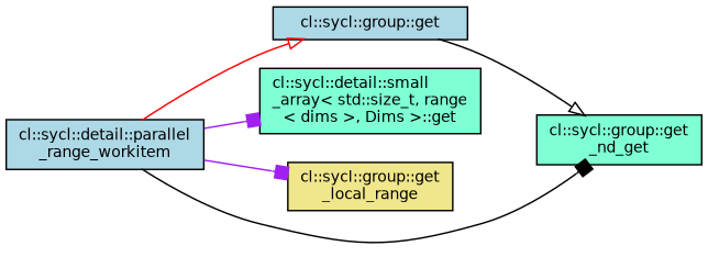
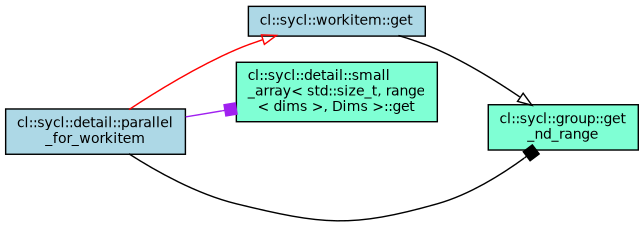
  digraph {
    rankdir=LR
    node [color=black fillcolor=lightblue fontname=Helvetica fontsize=10 shape=record style=filled]
    edge [arrowhead=box color=purple fontname=Helvetica fontsize=10 labelfontname=Helvetica labelfontsize=10 style=solid]
-   n1 [fontcolor=black height=0.2 label="cl::sycl::detail::parallel\l_range_workitem" width=0.4]
-   n2 [height=0.2 label="cl::sycl::group::get" width=0.4]
+   n1 [fontcolor=black height=0.2 label="cl::sycl::detail::parallel\l_for_workitem" width=0.4]
+   n2 [height=0.2 label="cl::sycl::workitem::get" width=0.4]
    n3 [fillcolor=aquamarine height=0.2 label="cl::sycl::detail::small\l_array\< std::size_t, range\l\< dims \>, Dims \>::get" width=0.4]
-   n4 [fillcolor=khaki height=0.2 label="cl::sycl::group::get\l_local_range" width=0.4]
-   n5 [fillcolor=aquamarine height=0.2 label="cl::sycl::group::get\l_nd_get" width=0.4]
+   n5 [fillcolor=aquamarine height=0.2 label="cl::sycl::group::get\l_nd_range" width=0.4]
    n1 -> n2 [arrowhead=onormal color=red]
    n1 -> n3
-   n1 -> n4
    n1 -> n5 [color=black]
    n2 -> n5 [arrowhead=onormal color=black]
  }
